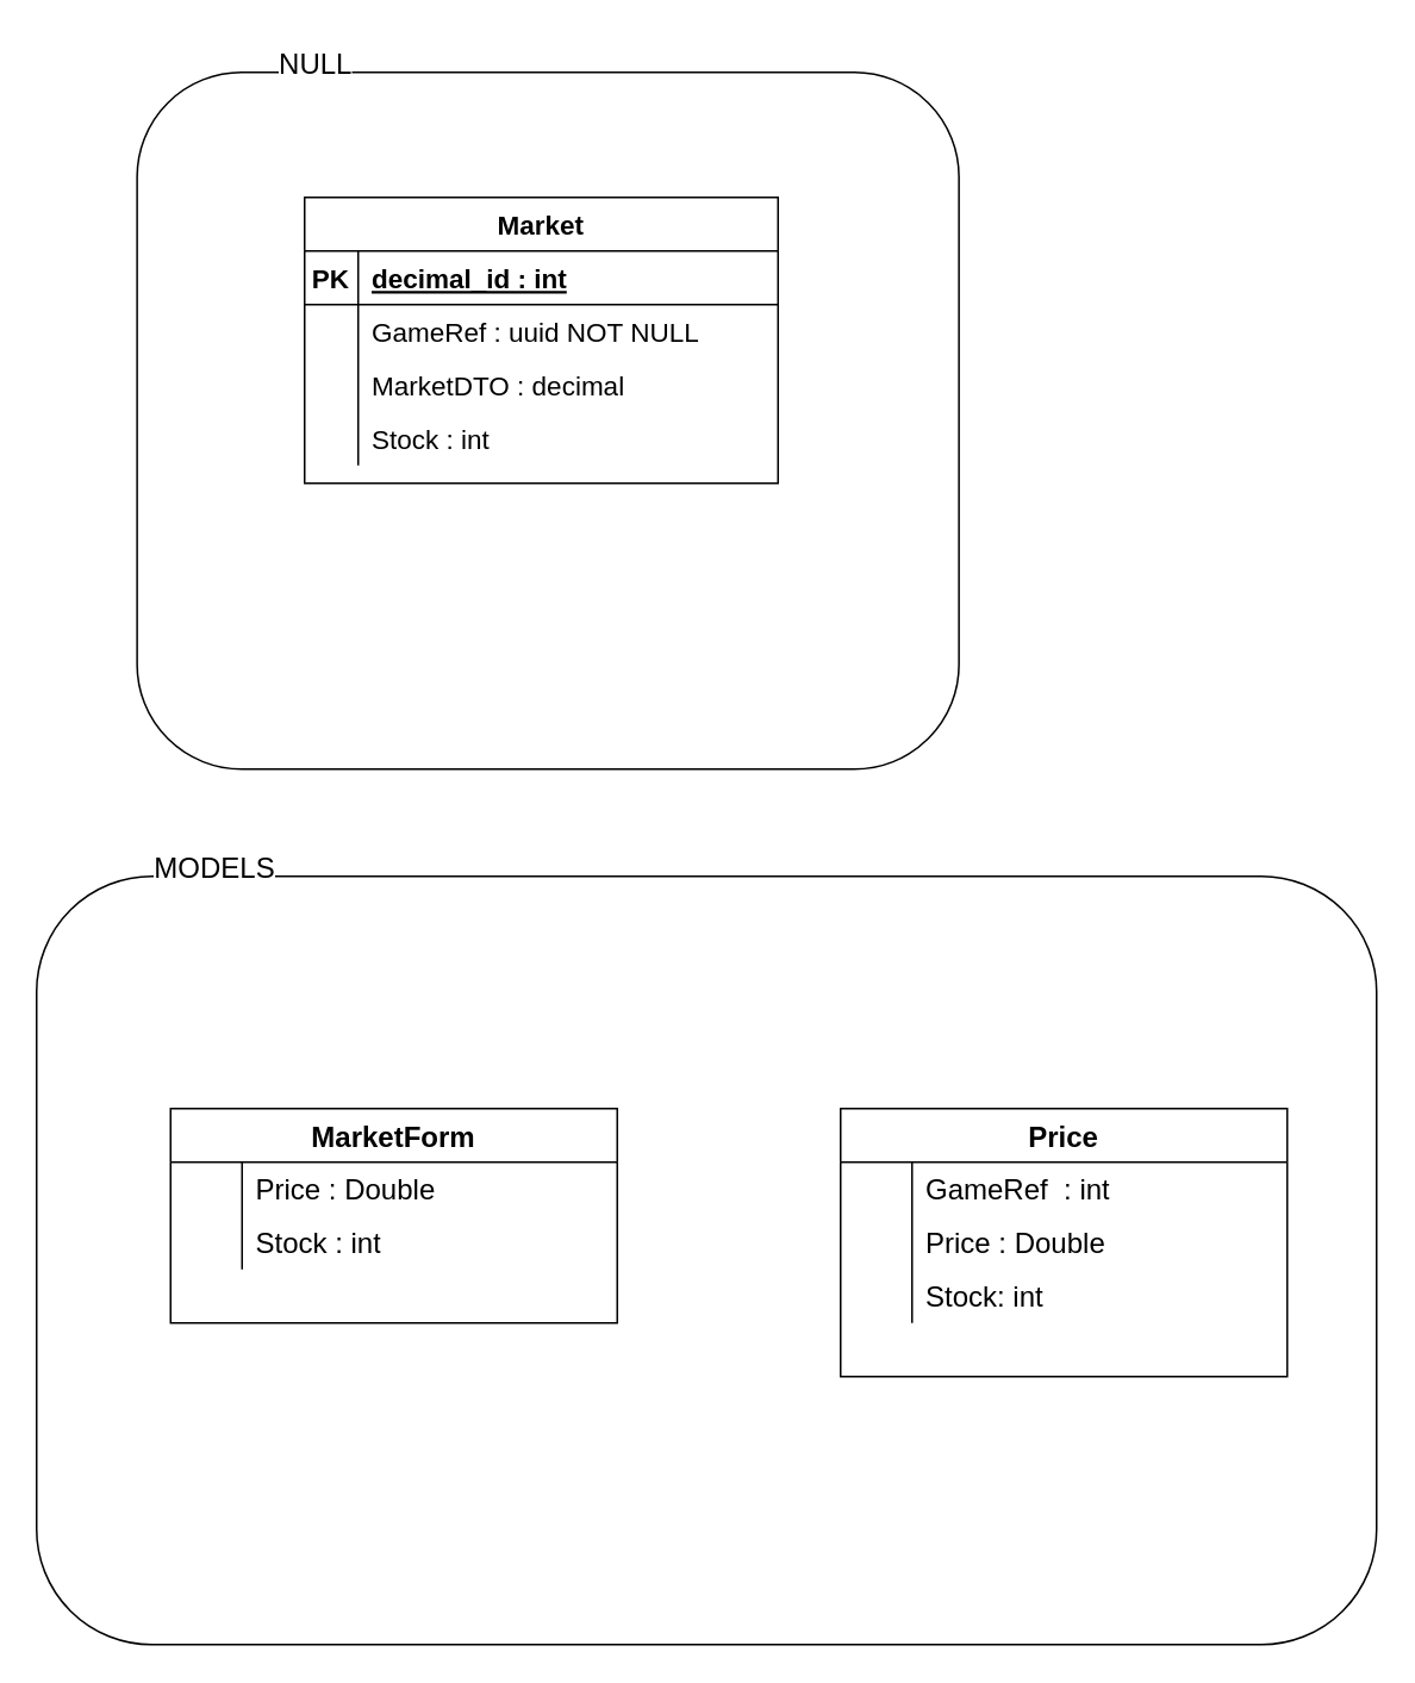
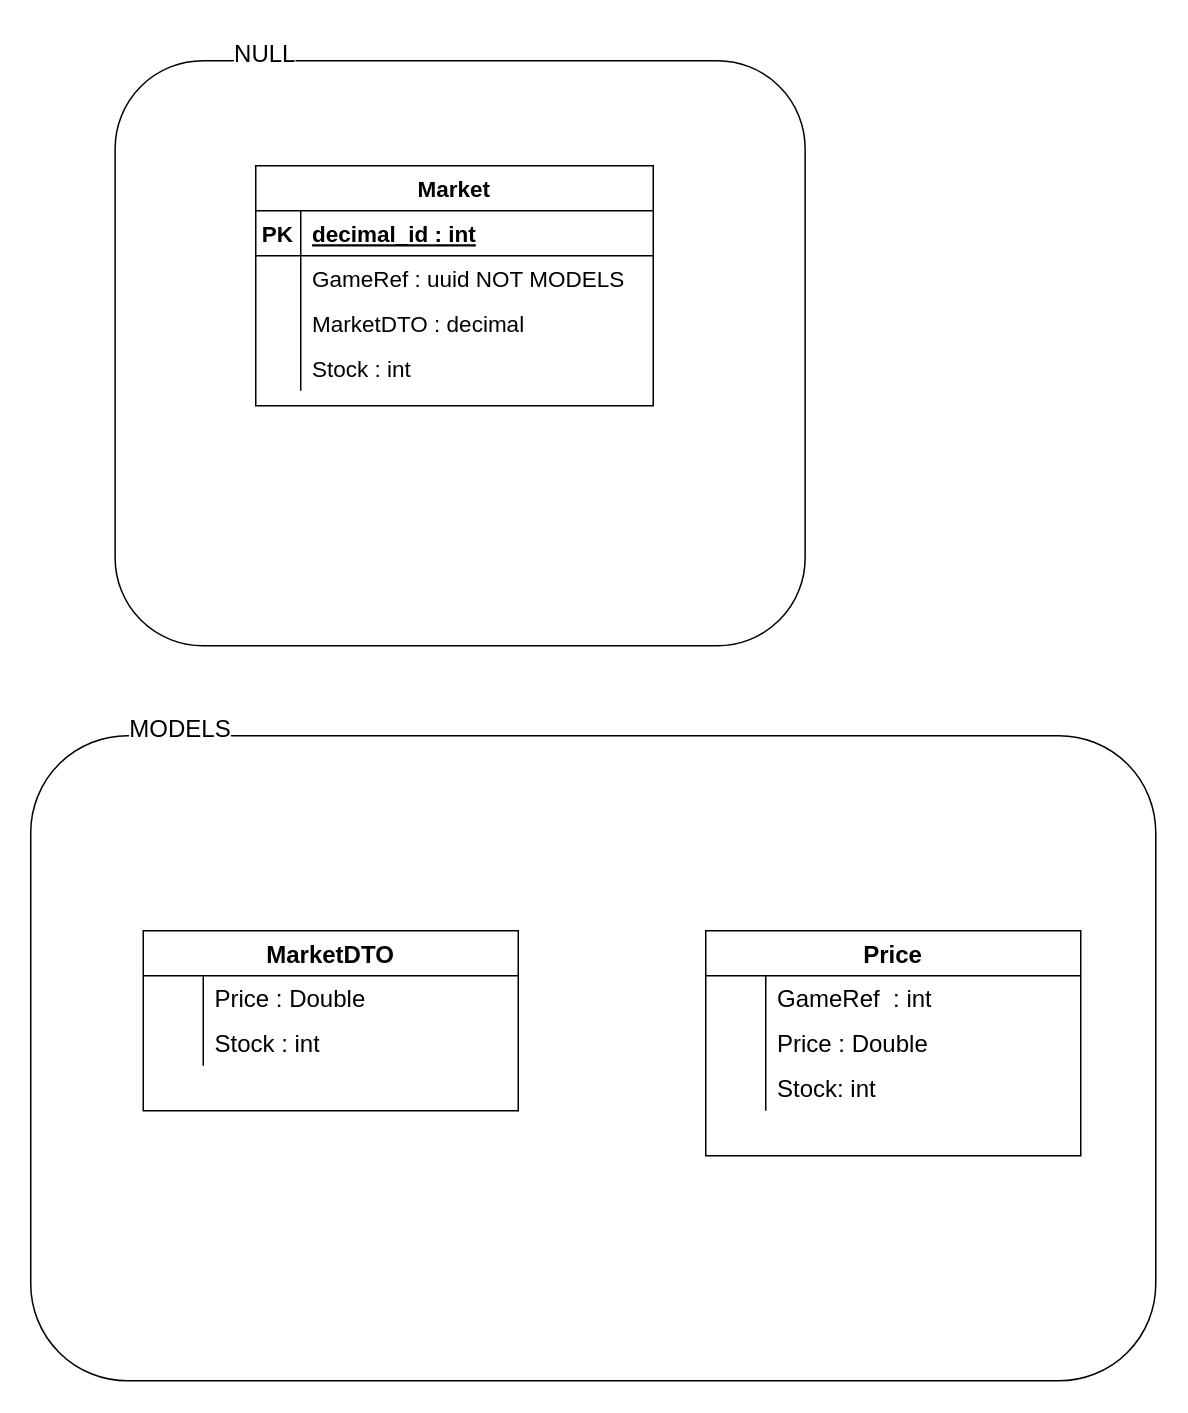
  <mxCell id="0" />
  <mxCell id="1" parent="0" />
  <mxCell id="2" value="" style="rounded=1;whiteSpace=wrap;html=1;labelBackgroundColor=#FFFFFF;fontSize=16;fontColor=#000000;fillColor=default;" vertex="1" parent="1"><mxGeometry x="76.25" y="40" width="460" height="390" as="geometry" /></mxCell>
  <mxCell id="3" value="" style="rounded=1;whiteSpace=wrap;html=1;labelBackgroundColor=#FFFFFF;fontSize=16;fontColor=#000000;fillColor=default;" vertex="1" parent="1"><mxGeometry x="20" y="490" width="750" height="430" as="geometry" /></mxCell>
  <mxCell id="4" value="Market" style="shape=table;startSize=30;container=1;collapsible=1;childLayout=tableLayout;fixedRows=1;rowLines=0;fontStyle=1;align=center;resizeLast=1;labelBackgroundColor=#FFFFFF;fontSize=15;fontColor=#000000;" vertex="1" parent="1"><mxGeometry x="170" y="110" width="265" height="160" as="geometry" /></mxCell>
  <mxCell id="5" value="" style="shape=tableRow;horizontal=0;startSize=0;swimlaneHead=0;swimlaneBody=0;fillColor=none;collapsible=0;dropTarget=0;points=[[0,0.5],[1,0.5]];portConstraint=eastwest;top=0;left=0;right=0;bottom=1;labelBackgroundColor=#FFFFFF;fontSize=15;fontColor=#000000;" vertex="1" parent="4"><mxGeometry y="30" width="265" height="30" as="geometry" /></mxCell>
  <mxCell id="6" value="PK" style="shape=partialRectangle;connectable=0;fillColor=none;top=0;left=0;bottom=0;right=0;fontStyle=1;overflow=hidden;labelBackgroundColor=#FFFFFF;fontSize=15;fontColor=#000000;" vertex="1" parent="5"><mxGeometry width="30" height="30" as="geometry"><mxRectangle width="30" height="30" as="alternateBounds" /></mxGeometry></mxCell>
  <mxCell id="7" value="decimal_id : int" style="shape=partialRectangle;connectable=0;fillColor=none;top=0;left=0;bottom=0;right=0;align=left;spacingLeft=6;fontStyle=5;overflow=hidden;labelBackgroundColor=#FFFFFF;fontSize=15;fontColor=#000000;" vertex="1" parent="5"><mxGeometry x="30" width="235" height="30" as="geometry"><mxRectangle width="235" height="30" as="alternateBounds" /></mxGeometry></mxCell>
  <mxCell id="8" value="" style="shape=tableRow;horizontal=0;startSize=0;swimlaneHead=0;swimlaneBody=0;fillColor=none;collapsible=0;dropTarget=0;points=[[0,0.5],[1,0.5]];portConstraint=eastwest;top=0;left=0;right=0;bottom=0;labelBackgroundColor=#FFFFFF;fontSize=15;fontColor=#000000;" vertex="1" parent="4"><mxGeometry y="60" width="265" height="30" as="geometry" /></mxCell>
  <mxCell id="9" value="" style="shape=partialRectangle;connectable=0;fillColor=none;top=0;left=0;bottom=0;right=0;editable=1;overflow=hidden;labelBackgroundColor=#FFFFFF;fontSize=15;fontColor=#000000;fontStyle=1" vertex="1" parent="8"><mxGeometry width="30" height="30" as="geometry"><mxRectangle width="30" height="30" as="alternateBounds" /></mxGeometry></mxCell>
- <mxCell id="10" value="GameRef : uuid NOT NULL" style="shape=partialRectangle;connectable=0;fillColor=none;top=0;left=0;bottom=0;right=0;align=left;spacingLeft=6;overflow=hidden;labelBackgroundColor=#FFFFFF;fontSize=15;fontColor=#000000;" vertex="1" parent="8"><mxGeometry x="30" width="235" height="30" as="geometry"><mxRectangle width="235" height="30" as="alternateBounds" /></mxGeometry></mxCell>
+ <mxCell id="10" value="GameRef : uuid NOT MODELS" style="shape=partialRectangle;connectable=0;fillColor=none;top=0;left=0;bottom=0;right=0;align=left;spacingLeft=6;overflow=hidden;labelBackgroundColor=#FFFFFF;fontSize=15;fontColor=#000000;" vertex="1" parent="8"><mxGeometry x="30" width="235" height="30" as="geometry"><mxRectangle width="235" height="30" as="alternateBounds" /></mxGeometry></mxCell>
  <mxCell id="11" style="shape=tableRow;horizontal=0;startSize=0;swimlaneHead=0;swimlaneBody=0;fillColor=none;collapsible=0;dropTarget=0;points=[[0,0.5],[1,0.5]];portConstraint=eastwest;top=0;left=0;right=0;bottom=0;labelBackgroundColor=#FFFFFF;fontSize=15;fontColor=#000000;" vertex="1" parent="4"><mxGeometry y="90" width="265" height="30" as="geometry" /></mxCell>
  <mxCell id="12" style="shape=partialRectangle;connectable=0;fillColor=none;top=0;left=0;bottom=0;right=0;editable=1;overflow=hidden;labelBackgroundColor=#FFFFFF;fontSize=15;fontColor=#000000;fontStyle=1" vertex="1" parent="11"><mxGeometry width="30" height="30" as="geometry"><mxRectangle width="30" height="30" as="alternateBounds" /></mxGeometry></mxCell>
  <mxCell id="13" value="MarketDTO : decimal " style="shape=partialRectangle;connectable=0;fillColor=none;top=0;left=0;bottom=0;right=0;align=left;spacingLeft=6;overflow=hidden;labelBackgroundColor=#FFFFFF;fontSize=15;fontColor=#000000;" vertex="1" parent="11"><mxGeometry x="30" width="235" height="30" as="geometry"><mxRectangle width="235" height="30" as="alternateBounds" /></mxGeometry></mxCell>
  <mxCell id="14" style="shape=tableRow;horizontal=0;startSize=0;swimlaneHead=0;swimlaneBody=0;fillColor=none;collapsible=0;dropTarget=0;points=[[0,0.5],[1,0.5]];portConstraint=eastwest;top=0;left=0;right=0;bottom=0;labelBackgroundColor=#FFFFFF;fontSize=15;fontColor=#000000;" vertex="1" parent="4"><mxGeometry y="120" width="265" height="30" as="geometry" /></mxCell>
  <mxCell id="15" style="shape=partialRectangle;connectable=0;fillColor=none;top=0;left=0;bottom=0;right=0;editable=1;overflow=hidden;labelBackgroundColor=#FFFFFF;fontSize=15;fontColor=#000000;fontStyle=1" vertex="1" parent="14"><mxGeometry width="30" height="30" as="geometry"><mxRectangle width="30" height="30" as="alternateBounds" /></mxGeometry></mxCell>
  <mxCell id="16" value="Stock : int" style="shape=partialRectangle;connectable=0;fillColor=none;top=0;left=0;bottom=0;right=0;align=left;spacingLeft=6;overflow=hidden;labelBackgroundColor=#FFFFFF;fontSize=15;fontColor=#000000;" vertex="1" parent="14"><mxGeometry x="30" width="235" height="30" as="geometry"><mxRectangle width="235" height="30" as="alternateBounds" /></mxGeometry></mxCell>
- <mxCell id="17" value="MarketForm" style="shape=table;startSize=30;container=1;collapsible=0;childLayout=tableLayout;fixedRows=1;rowLines=0;fontStyle=1;labelBackgroundColor=#FFFFFF;fontSize=16;fontColor=#000000;" vertex="1" parent="1"><mxGeometry x="95" y="620" width="250" height="120" as="geometry" /></mxCell>
+ <mxCell id="17" value="MarketDTO" style="shape=table;startSize=30;container=1;collapsible=0;childLayout=tableLayout;fixedRows=1;rowLines=0;fontStyle=1;labelBackgroundColor=#FFFFFF;fontSize=16;fontColor=#000000;" vertex="1" parent="1"><mxGeometry x="95" y="620" width="250" height="120" as="geometry" /></mxCell>
  <mxCell id="18" value="" style="shape=tableRow;horizontal=0;startSize=0;swimlaneHead=0;swimlaneBody=0;top=0;left=0;bottom=0;right=0;collapsible=0;dropTarget=0;fillColor=none;points=[[0,0.5],[1,0.5]];portConstraint=eastwest;labelBackgroundColor=#FFFFFF;fontSize=16;fontColor=#000000;" vertex="1" parent="17"><mxGeometry y="30" width="250" height="30" as="geometry" /></mxCell>
  <mxCell id="19" value="" style="shape=partialRectangle;html=1;whiteSpace=wrap;connectable=0;fillColor=none;top=0;left=0;bottom=0;right=0;overflow=hidden;pointerEvents=1;labelBackgroundColor=#FFFFFF;fontSize=16;fontColor=#000000;" vertex="1" parent="18"><mxGeometry width="40" height="30" as="geometry"><mxRectangle width="40" height="30" as="alternateBounds" /></mxGeometry></mxCell>
  <mxCell id="20" value="Price : Double" style="shape=partialRectangle;html=1;whiteSpace=wrap;connectable=0;fillColor=none;top=0;left=0;bottom=0;right=0;align=left;spacingLeft=6;overflow=hidden;labelBackgroundColor=#FFFFFF;fontSize=16;fontColor=#000000;" vertex="1" parent="18"><mxGeometry x="40" width="210" height="30" as="geometry"><mxRectangle width="210" height="30" as="alternateBounds" /></mxGeometry></mxCell>
  <mxCell id="21" value="" style="shape=tableRow;horizontal=0;startSize=0;swimlaneHead=0;swimlaneBody=0;top=0;left=0;bottom=0;right=0;collapsible=0;dropTarget=0;fillColor=none;points=[[0,0.5],[1,0.5]];portConstraint=eastwest;labelBackgroundColor=#FFFFFF;fontSize=16;fontColor=#000000;" vertex="1" parent="17"><mxGeometry y="60" width="250" height="30" as="geometry" /></mxCell>
  <mxCell id="22" value="" style="shape=partialRectangle;html=1;whiteSpace=wrap;connectable=0;fillColor=none;top=0;left=0;bottom=0;right=0;overflow=hidden;labelBackgroundColor=#FFFFFF;fontSize=16;fontColor=#000000;" vertex="1" parent="21"><mxGeometry width="40" height="30" as="geometry"><mxRectangle width="40" height="30" as="alternateBounds" /></mxGeometry></mxCell>
  <mxCell id="23" value="Stock : int" style="shape=partialRectangle;html=1;whiteSpace=wrap;connectable=0;fillColor=none;top=0;left=0;bottom=0;right=0;align=left;spacingLeft=6;overflow=hidden;labelBackgroundColor=#FFFFFF;fontSize=16;fontColor=#000000;" vertex="1" parent="21"><mxGeometry x="40" width="210" height="30" as="geometry"><mxRectangle width="210" height="30" as="alternateBounds" /></mxGeometry></mxCell>
  <mxCell id="24" value="Price" style="shape=table;startSize=30;container=1;collapsible=0;childLayout=tableLayout;fixedRows=1;rowLines=0;fontStyle=1;labelBackgroundColor=#FFFFFF;fontSize=16;fontColor=#000000;" vertex="1" parent="1"><mxGeometry x="470" y="620" width="250" height="150" as="geometry" /></mxCell>
  <mxCell id="25" style="shape=tableRow;horizontal=0;startSize=0;swimlaneHead=0;swimlaneBody=0;top=0;left=0;bottom=0;right=0;collapsible=0;dropTarget=0;fillColor=none;points=[[0,0.5],[1,0.5]];portConstraint=eastwest;labelBackgroundColor=#FFFFFF;fontSize=16;fontColor=#000000;" vertex="1" parent="24"><mxGeometry y="30" width="250" height="30" as="geometry" /></mxCell>
  <mxCell id="26" style="shape=partialRectangle;html=1;whiteSpace=wrap;connectable=0;fillColor=none;top=0;left=0;bottom=0;right=0;overflow=hidden;pointerEvents=1;labelBackgroundColor=#FFFFFF;fontSize=16;fontColor=#000000;" vertex="1" parent="25"><mxGeometry width="40" height="30" as="geometry"><mxRectangle width="40" height="30" as="alternateBounds" /></mxGeometry></mxCell>
  <mxCell id="27" value="GameRef&amp;nbsp; : int" style="shape=partialRectangle;html=1;whiteSpace=wrap;connectable=0;fillColor=none;top=0;left=0;bottom=0;right=0;align=left;spacingLeft=6;overflow=hidden;labelBackgroundColor=#FFFFFF;fontSize=16;fontColor=#000000;" vertex="1" parent="25"><mxGeometry x="40" width="210" height="30" as="geometry"><mxRectangle width="210" height="30" as="alternateBounds" /></mxGeometry></mxCell>
  <mxCell id="28" value="" style="shape=tableRow;horizontal=0;startSize=0;swimlaneHead=0;swimlaneBody=0;top=0;left=0;bottom=0;right=0;collapsible=0;dropTarget=0;fillColor=none;points=[[0,0.5],[1,0.5]];portConstraint=eastwest;labelBackgroundColor=#FFFFFF;fontSize=16;fontColor=#000000;" vertex="1" parent="24"><mxGeometry y="60" width="250" height="30" as="geometry" /></mxCell>
  <mxCell id="29" value="" style="shape=partialRectangle;html=1;whiteSpace=wrap;connectable=0;fillColor=none;top=0;left=0;bottom=0;right=0;overflow=hidden;pointerEvents=1;labelBackgroundColor=#FFFFFF;fontSize=16;fontColor=#000000;" vertex="1" parent="28"><mxGeometry width="40" height="30" as="geometry"><mxRectangle width="40" height="30" as="alternateBounds" /></mxGeometry></mxCell>
  <mxCell id="30" value="Price : Double" style="shape=partialRectangle;html=1;whiteSpace=wrap;connectable=0;fillColor=none;top=0;left=0;bottom=0;right=0;align=left;spacingLeft=6;overflow=hidden;labelBackgroundColor=#FFFFFF;fontSize=16;fontColor=#000000;" vertex="1" parent="28"><mxGeometry x="40" width="210" height="30" as="geometry"><mxRectangle width="210" height="30" as="alternateBounds" /></mxGeometry></mxCell>
  <mxCell id="31" style="shape=tableRow;horizontal=0;startSize=0;swimlaneHead=0;swimlaneBody=0;top=0;left=0;bottom=0;right=0;collapsible=0;dropTarget=0;fillColor=none;points=[[0,0.5],[1,0.5]];portConstraint=eastwest;labelBackgroundColor=#FFFFFF;fontSize=16;fontColor=#000000;" vertex="1" parent="24"><mxGeometry y="90" width="250" height="30" as="geometry" /></mxCell>
  <mxCell id="32" style="shape=partialRectangle;html=1;whiteSpace=wrap;connectable=0;fillColor=none;top=0;left=0;bottom=0;right=0;overflow=hidden;pointerEvents=1;labelBackgroundColor=#FFFFFF;fontSize=16;fontColor=#000000;" vertex="1" parent="31"><mxGeometry width="40" height="30" as="geometry"><mxRectangle width="40" height="30" as="alternateBounds" /></mxGeometry></mxCell>
  <mxCell id="33" value="Stock: int" style="shape=partialRectangle;html=1;whiteSpace=wrap;connectable=0;fillColor=none;top=0;left=0;bottom=0;right=0;align=left;spacingLeft=6;overflow=hidden;labelBackgroundColor=#FFFFFF;fontSize=16;fontColor=#000000;" vertex="1" parent="31"><mxGeometry x="40" width="210" height="30" as="geometry"><mxRectangle width="210" height="30" as="alternateBounds" /></mxGeometry></mxCell>
  <mxCell id="34" value="NULL" style="text;html=1;strokeColor=none;fillColor=none;align=center;verticalAlign=middle;whiteSpace=wrap;rounded=0;labelBackgroundColor=#FFFFFF;fontSize=16;fontColor=#000000;" vertex="1" parent="1"><mxGeometry x="90" y="20" width="172.5" height="30" as="geometry" /></mxCell>
  <mxCell id="35" value="MODELS" style="text;html=1;strokeColor=none;fillColor=none;align=center;verticalAlign=middle;whiteSpace=wrap;rounded=0;labelBackgroundColor=#FFFFFF;fontSize=16;fontColor=#000000;" vertex="1" parent="1"><mxGeometry x="90" y="470" width="60" height="30" as="geometry" /></mxCell>
